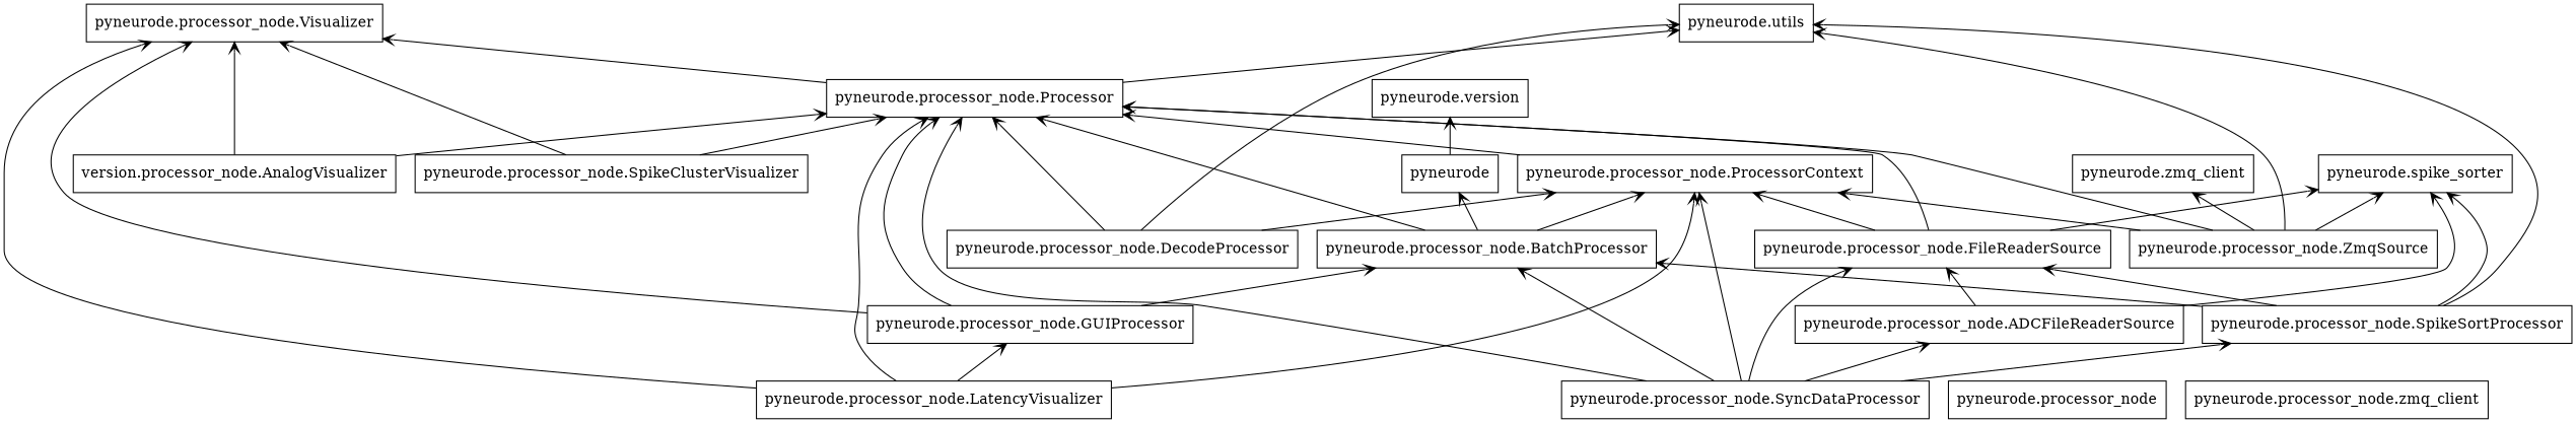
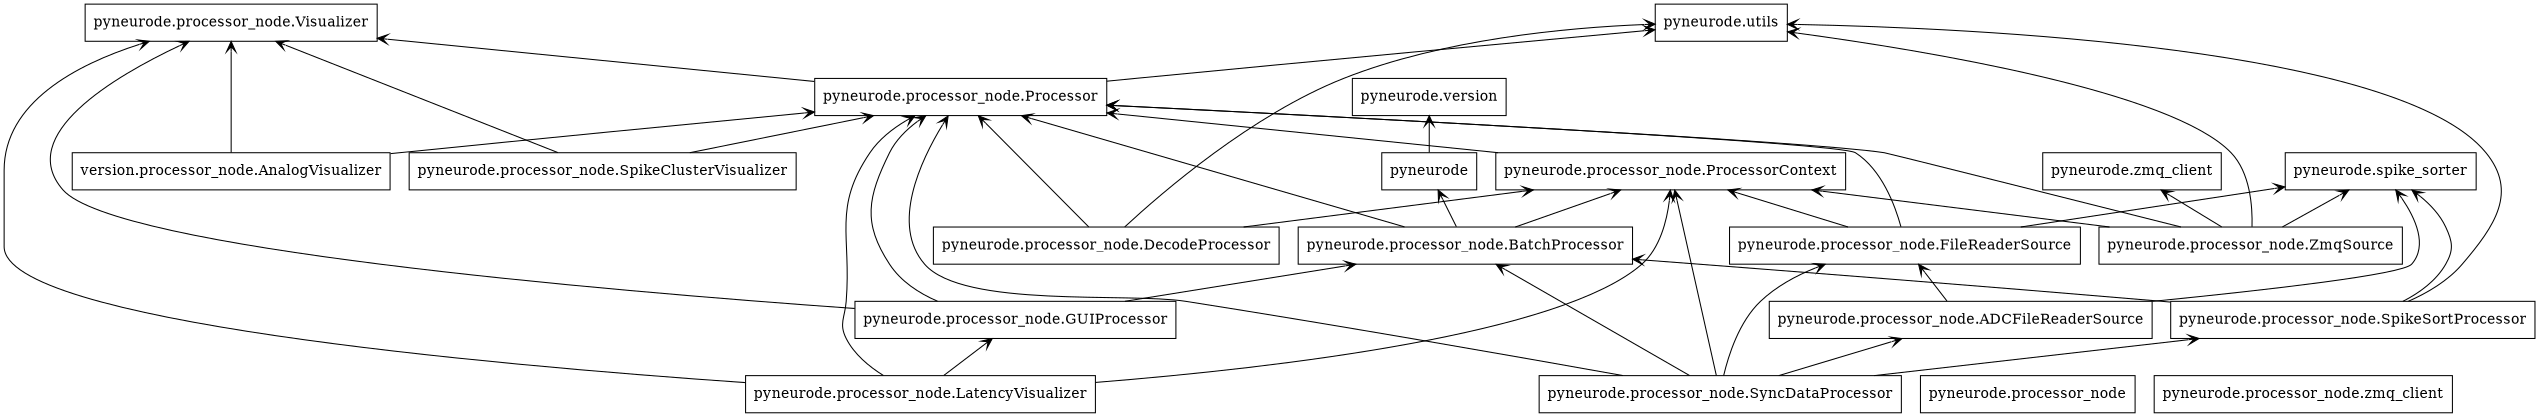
  digraph {
    rankdir=BT
    node [color=black shape=box style=solid]
    edge [arrowhead=open arrowtail=none]
    n1 [label=pyneurode]
    n2 [label="pyneurode.version"]
    n3 [label="pyneurode.processor_node"]
    n4 [label="pyneurode.processor_node.ADCFileReaderSource"]
    n5 [label="pyneurode.processor_node.FileReaderSource"]
    n6 [label="pyneurode.spike_sorter"]
    n7 [label="pyneurode.processor_node.Processor"]
    n8 [label="pyneurode.processor_node.ProcessorContext"]
    n9 [label="version.processor_node.AnalogVisualizer"]
    n10 [label="pyneurode.processor_node.Visualizer"]
    n11 [label="pyneurode.utils"]
    n12 [label="pyneurode.processor_node.BatchProcessor"]
    n13 [label="pyneurode.processor_node.DecodeProcessor"]
    n14 [label="pyneurode.processor_node.GUIProcessor"]
    n15 [label="pyneurode.processor_node.LatencyVisualizer"]
    n16 [label="pyneurode.processor_node.SpikeClusterVisualizer"]
    n17 [label="pyneurode.processor_node.SpikeSortProcessor"]
    n18 [label="pyneurode.processor_node.SyncDataProcessor"]
    n19 [label="pyneurode.processor_node.ZmqSource"]
    n20 [label="pyneurode.zmq_client"]
    n21 [label="pyneurode.processor_node.zmq_client"]
    n1 -> n2
    n4 -> n5
    n4 -> n6
    n5 -> n6
    n5 -> n7
    n5 -> n8
    n7 -> n10
    n7 -> n11
    n8 -> n7
    n9 -> n7
    n9 -> n10
    n12 -> n1
    n12 -> n7
    n12 -> n8
    n13 -> n7
    n13 -> n8
    n13 -> n11
    n14 -> n7
    n14 -> n10
    n14 -> n12
    n15 -> n7
    n15 -> n8
    n15 -> n10
    n15 -> n14
    n16 -> n7
    n16 -> n10
-   n17 -> n5
    n17 -> n6
    n17 -> n11
    n17 -> n12
    n18 -> n4
    n18 -> n5
    n18 -> n7
    n18 -> n8
    n18 -> n12
    n18 -> n17
    n19 -> n6
    n19 -> n7
    n19 -> n8
    n19 -> n11
    n19 -> n20
  }
